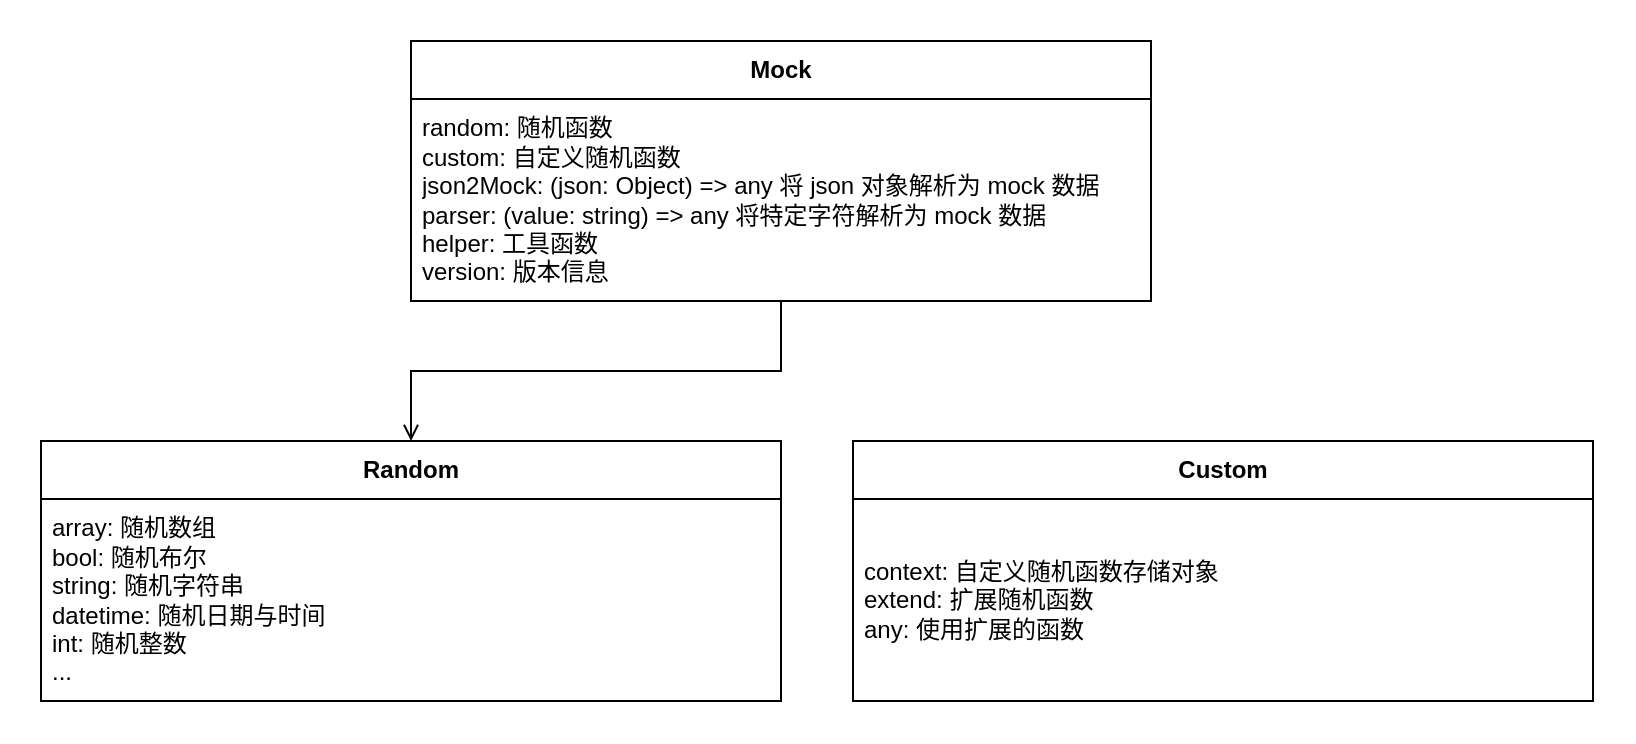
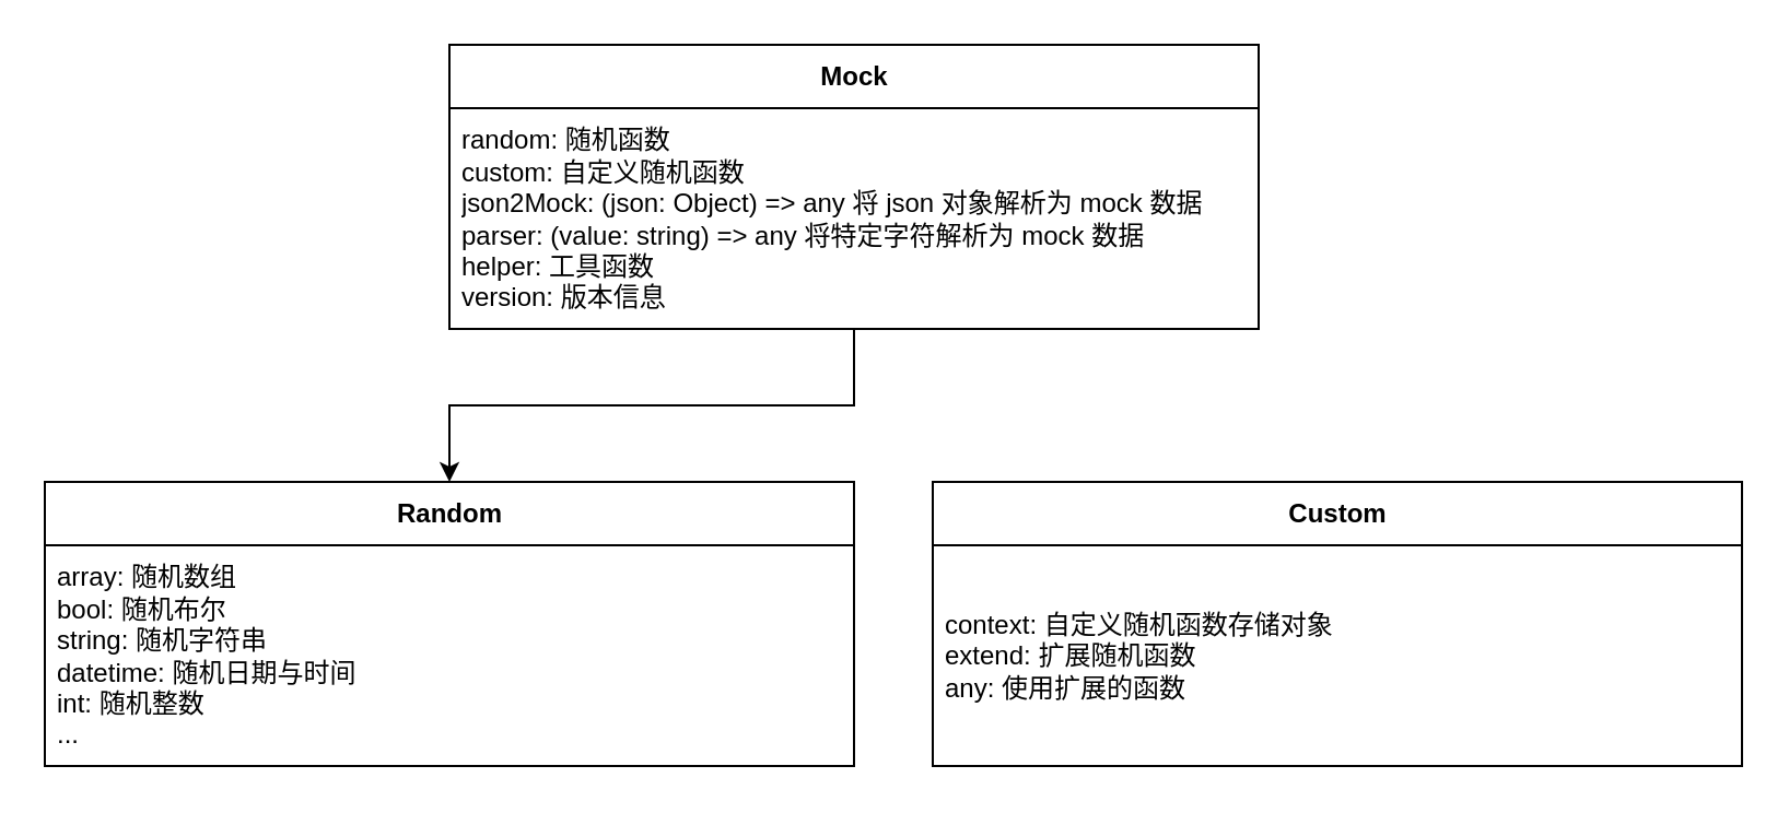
  <mxCell id="0" />
  <mxCell id="1" parent="0" />
- <mxCell id="2" style="edgeStyle=orthogonalEdgeStyle;rounded=0;orthogonalLoop=1;jettySize=auto;html=1;endArrow=open;" edge="1" parent="1" source="3" target="5"><mxGeometry relative="1" as="geometry" /></mxCell>
+ <mxCell id="2" style="edgeStyle=orthogonalEdgeStyle;rounded=0;orthogonalLoop=1;jettySize=auto;html=1;" edge="1" parent="1" source="3" target="5"><mxGeometry relative="1" as="geometry" /></mxCell>
  <mxCell id="3" value="Mock" style="swimlane;fontStyle=1;align=center;verticalAlign=middle;childLayout=stackLayout;horizontal=1;startSize=29;horizontalStack=0;resizeParent=1;resizeParentMax=0;resizeLast=0;collapsible=0;marginBottom=0;html=1;" vertex="1" parent="1"><mxGeometry x="205" y="20" width="370" height="130" as="geometry" /></mxCell>
  <mxCell id="4" value="random: 随机函数&lt;br&gt;custom: 自定义随机函数&lt;br&gt;json2Mock: (json: Object) =&amp;gt; any 将 json 对象解析为 mock 数据&lt;br&gt;parser: (value: string) =&amp;gt; any 将特定字符解析为 mock 数据&lt;br&gt;helper: 工具函数&lt;br&gt;version: 版本信息" style="text;html=1;strokeColor=none;fillColor=none;align=left;verticalAlign=middle;spacingLeft=4;spacingRight=4;overflow=hidden;rotatable=0;points=[[0,0.5],[1,0.5]];portConstraint=eastwest;" vertex="1" parent="3"><mxGeometry y="29" width="370" height="101" as="geometry" /></mxCell>
  <mxCell id="5" value="Random" style="swimlane;fontStyle=1;align=center;verticalAlign=middle;childLayout=stackLayout;horizontal=1;startSize=29;horizontalStack=0;resizeParent=1;resizeParentMax=0;resizeLast=0;collapsible=0;marginBottom=0;html=1;" vertex="1" parent="1"><mxGeometry x="20" y="220" width="370" height="130" as="geometry" /></mxCell>
  <mxCell id="6" value="array: 随机数组&lt;br&gt;bool: 随机布尔&lt;br&gt;string: 随机字符串&lt;br&gt;datetime: 随机日期与时间&lt;br&gt;int: 随机整数&lt;br&gt;..." style="text;html=1;strokeColor=none;fillColor=none;align=left;verticalAlign=middle;spacingLeft=4;spacingRight=4;overflow=hidden;rotatable=0;points=[[0,0.5],[1,0.5]];portConstraint=eastwest;" vertex="1" parent="5"><mxGeometry y="29" width="370" height="101" as="geometry" /></mxCell>
  <mxCell id="7" value="Custom" style="swimlane;fontStyle=1;align=center;verticalAlign=middle;childLayout=stackLayout;horizontal=1;startSize=29;horizontalStack=0;resizeParent=1;resizeParentMax=0;resizeLast=0;collapsible=0;marginBottom=0;html=1;" vertex="1" parent="1"><mxGeometry x="426" y="220" width="370" height="130" as="geometry" /></mxCell>
  <mxCell id="8" value="context: 自定义随机函数存储对象&lt;br&gt;extend: 扩展随机函数&lt;br&gt;any: 使用扩展的函数" style="text;html=1;strokeColor=none;fillColor=none;align=left;verticalAlign=middle;spacingLeft=4;spacingRight=4;overflow=hidden;rotatable=0;points=[[0,0.5],[1,0.5]];portConstraint=eastwest;" vertex="1" parent="7"><mxGeometry y="29" width="370" height="101" as="geometry" /></mxCell>
